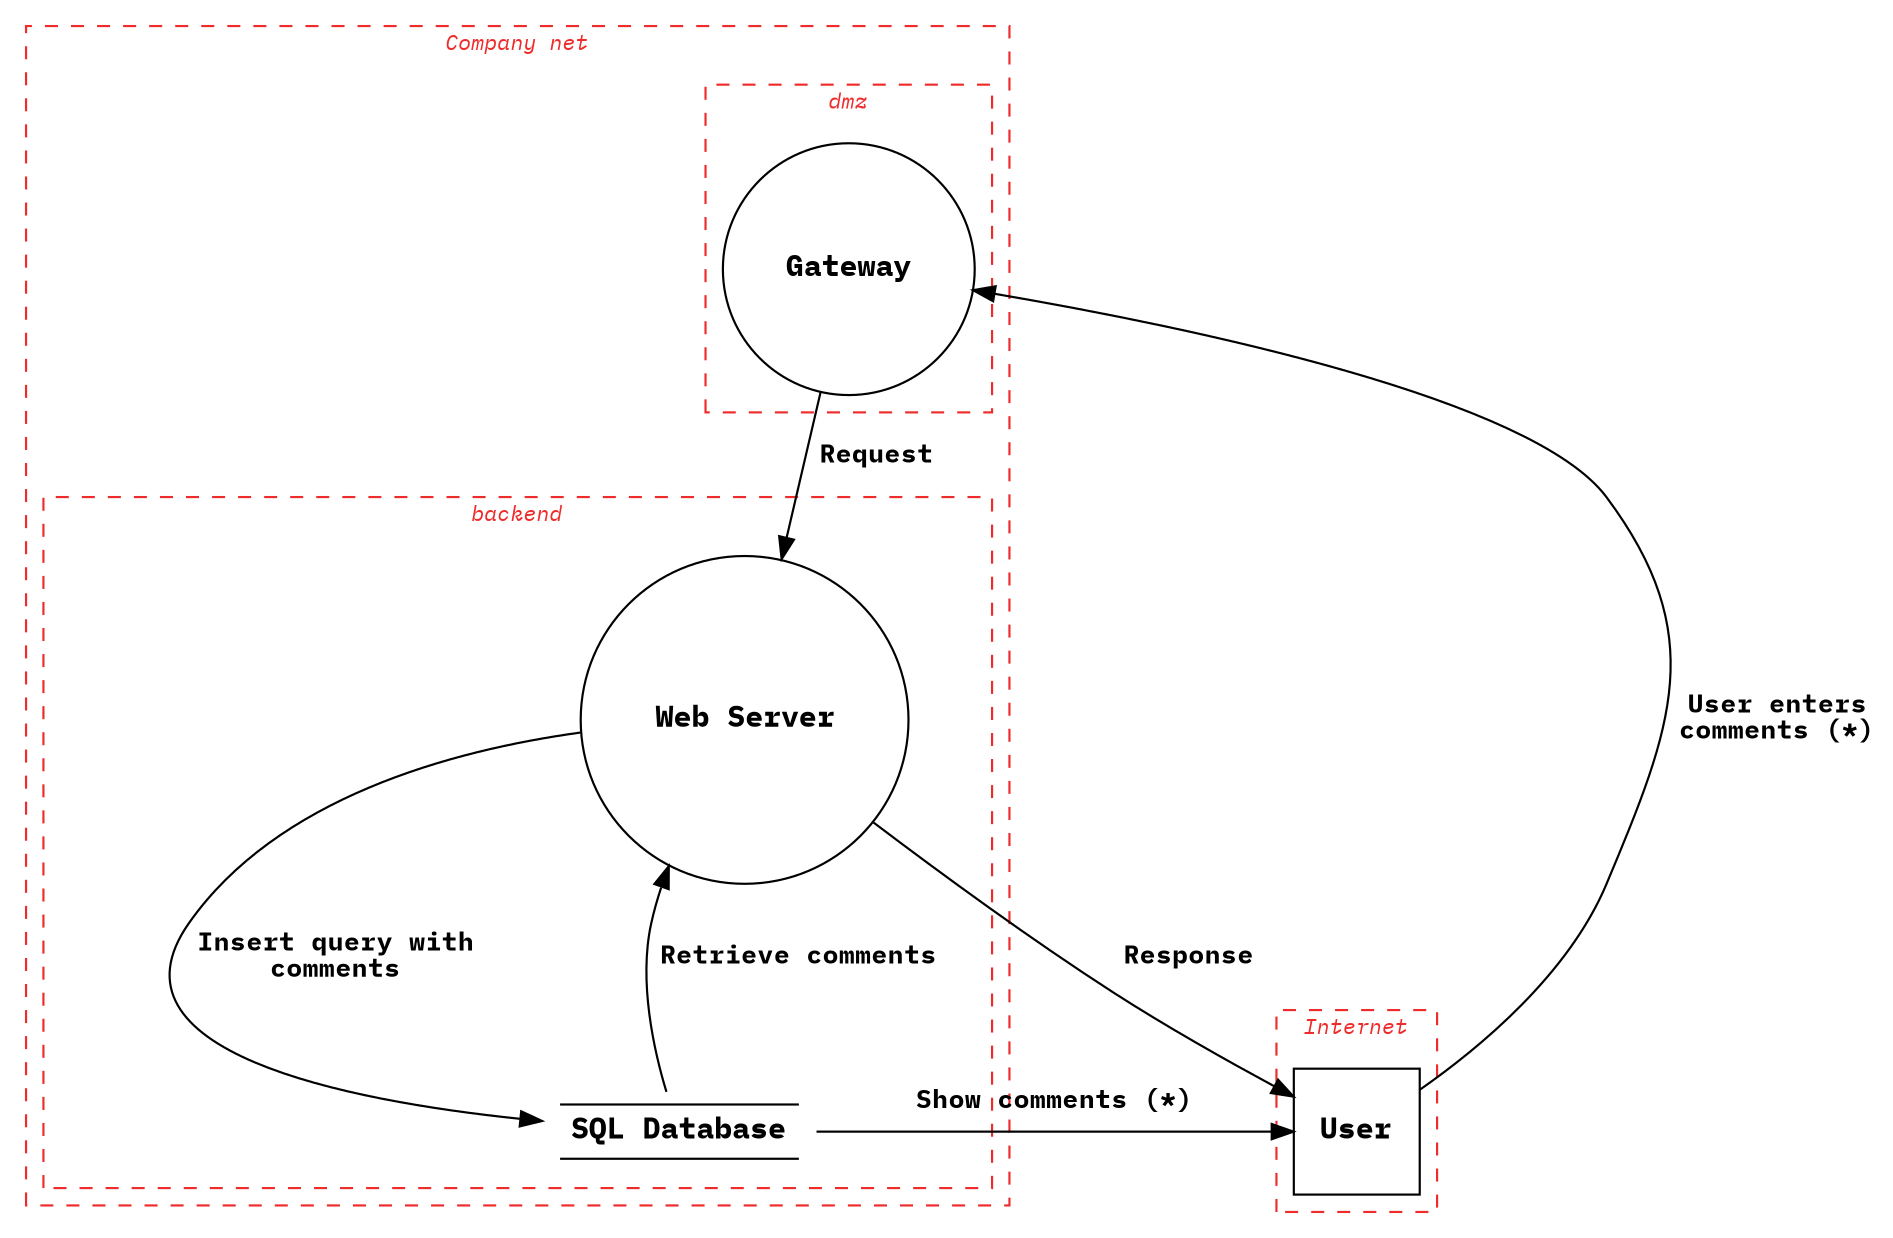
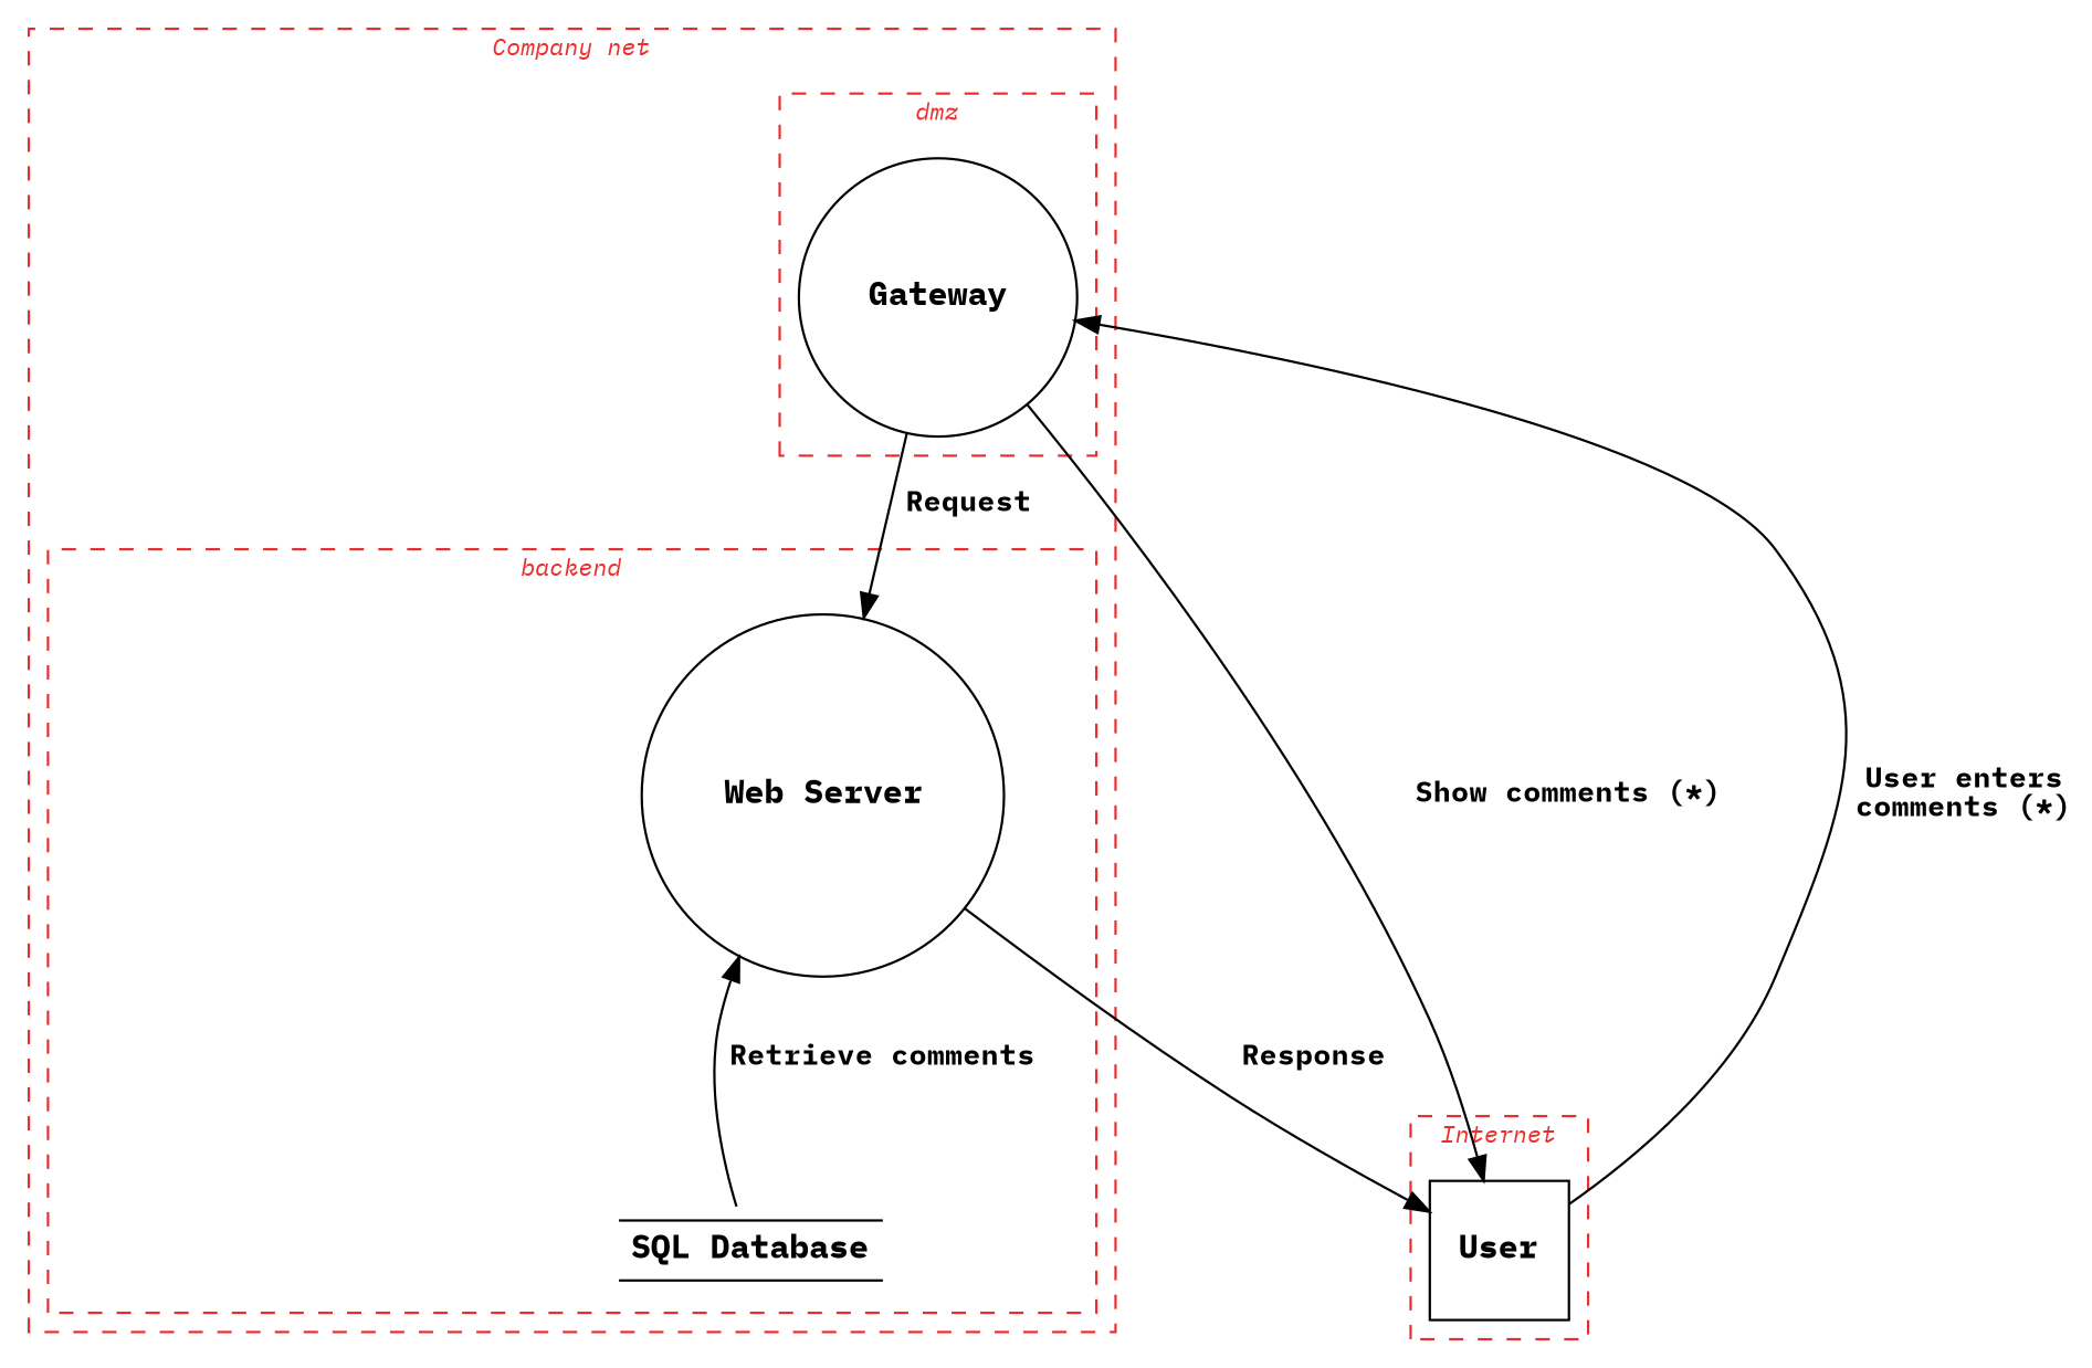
  digraph {
    fontname="IBM Plex Mono"
    fontsize=20
    labelloc=t
    nodesep=1
    node [color=black fontcolor=black fontname="IBM Plex Mono" fontsize=14 rankdir=lr shape=circle]
    edge [arrowtail=onormal color=black dir=forward fontcolor=black fontname="IBM Plex Mono" fontsize=12 shape=none]
    n1 [label=<                     <table border="0" cellborder="0" cellpadding="2">                         <tr><td><b>Gateway</b></td></tr>                     </table>                 >]
    n2 [label=<                     <table border="0" cellborder="0" cellpadding="2">                         <tr><td><b>Web Server</b></td></tr>                     </table>                 >]
    n3 [label=<                     <table sides="TB" cellborder="0" cellpadding="2">                         <tr><td><b>SQL Database</b></td></tr>                     </table>                 > shape=none]
    n4 [label=<                 <table border="0" cellborder="0" cellpadding="2">                     <tr><td><b>User</b></td></tr>                 </table>             > shape=square]
    subgraph cluster_1 {
      color=firebrick2
      fontcolor=firebrick2
      fontsize=10
      label=<<i>Company net</i>>
      style=dashed
      subgraph cluster_2 {
        color=firebrick2
        fontcolor=firebrick2
        fontsize=10
        label=<<i>dmz</i>>
        style=dashed
        n1
      }
      subgraph cluster_3 {
        color=firebrick2
        fontcolor=firebrick2
        fontsize=10
        label=<<i>backend</i>>
        style=dashed
        n2
        n3
      }
    }
    subgraph cluster_4 {
      color=firebrick2
      fontcolor=firebrick2
      fontsize=10
      label=<<i>Internet</i>>
      style=dashed
      n4
    }
    n1 -> n2 [label=<             <table border="0" cellborder="0" cellpadding="2">                 <tr><td><font color="black"><b>Request</b></font></td></tr>             </table>         >]
-   n3 -> n4 [label=<             <table border="0" cellborder="0" cellpadding="2">                 <tr><td><font color="black"><b>Show comments (*)</b></font></td></tr>             </table>         >]
-   n2 -> n3 [label=<             <table border="0" cellborder="0" cellpadding="2">                 <tr><td><font color="black"><b>Insert query with<br/>comments</b></font></td></tr>             </table>         >]
+   n1 -> n4 [label=<             <table border="0" cellborder="0" cellpadding="2">                 <tr><td><font color="black"><b>Show comments (*)</b></font></td></tr>             </table>         >]
    n2 -> n4 [label=<             <table border="0" cellborder="0" cellpadding="2">                 <tr><td><font color="black"><b>Response</b></font></td></tr>             </table>         >]
    n3 -> n2 [label=<             <table border="0" cellborder="0" cellpadding="2">                 <tr><td><font color="black"><b>Retrieve comments</b></font></td></tr>             </table>         >]
    n4 -> n1 [label=<             <table border="0" cellborder="0" cellpadding="2">                 <tr><td><font color="black"><b>User enters<br/>comments (*)</b></font></td></tr>             </table>         >]
  }
